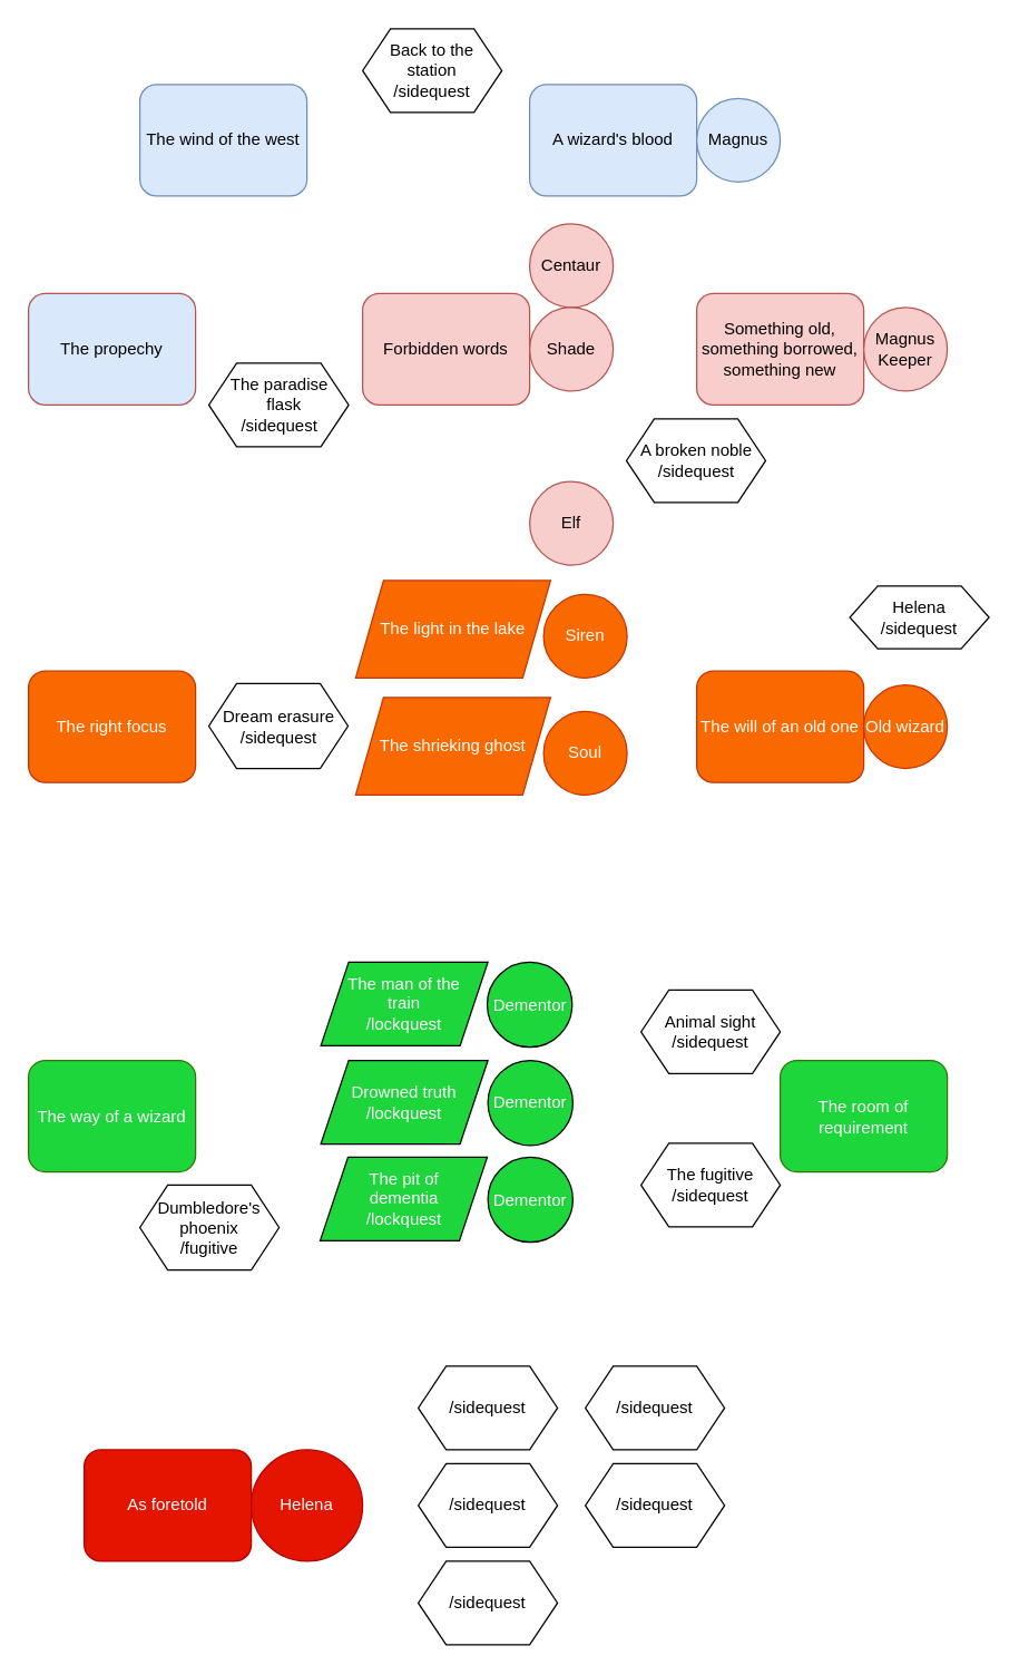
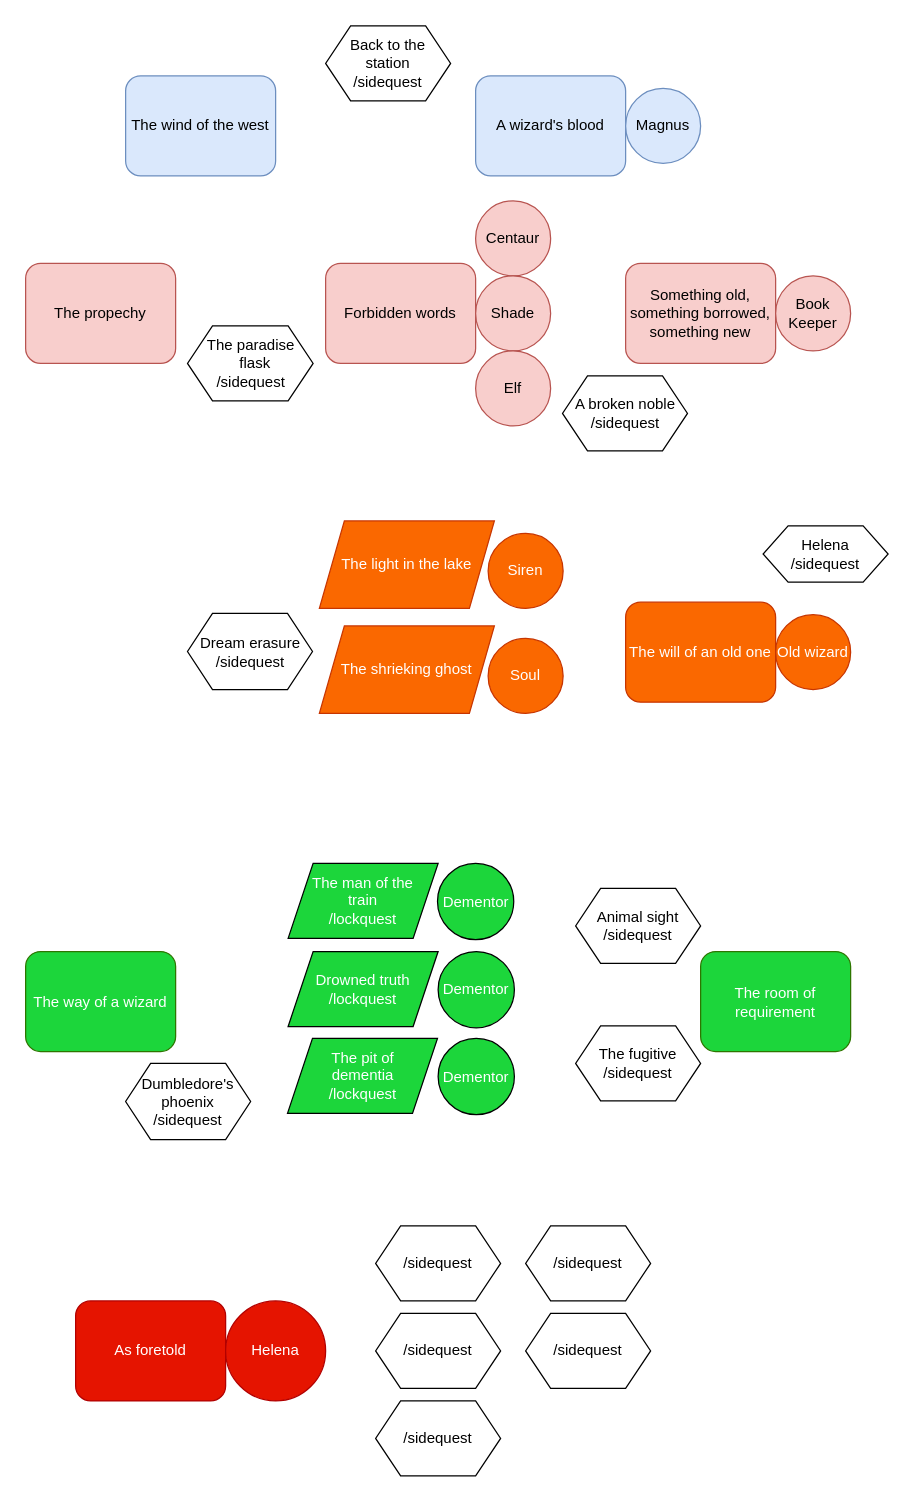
  <mxCell id="0" />
  <mxCell id="1" parent="0" />
  <mxCell id="2" value="The wind of the west" style="rounded=1;whiteSpace=wrap;html=1;fillColor=#dae8fc;strokeColor=#6c8ebf;" parent="1" vertex="1"><mxGeometry x="100" y="60" width="120" height="80" as="geometry" /></mxCell>
  <mxCell id="3" value="A wizard's blood" style="rounded=1;whiteSpace=wrap;html=1;fillColor=#dae8fc;strokeColor=#6c8ebf;" parent="1" vertex="1"><mxGeometry x="380" y="60" width="120" height="80" as="geometry" /></mxCell>
  <mxCell id="4" value="Forbidden words" style="rounded=1;whiteSpace=wrap;html=1;fillColor=#f8cecc;strokeColor=#b85450;" parent="1" vertex="1"><mxGeometry x="260" y="210" width="120" height="80" as="geometry" /></mxCell>
  <mxCell id="5" value="Something old, something borrowed, something new" style="rounded=1;whiteSpace=wrap;html=1;fillColor=#f8cecc;strokeColor=#b85450;" parent="1" vertex="1"><mxGeometry x="500" y="210" width="120" height="80" as="geometry" /></mxCell>
  <mxCell id="6" value="The will of an old one" style="rounded=1;whiteSpace=wrap;html=1;fillColor=#fa6800;strokeColor=#C73500;fontColor=#ffffff;" parent="1" vertex="1"><mxGeometry x="500" y="481" width="120" height="80" as="geometry" /></mxCell>
  <mxCell id="7" value="As foretold" style="rounded=1;whiteSpace=wrap;html=1;fillColor=#e51400;strokeColor=#B20000;fontColor=#ffffff;" parent="1" vertex="1"><mxGeometry x="60" y="1040" width="120" height="80" as="geometry" /></mxCell>
- <mxCell id="8" value="The propechy" style="rounded=1;whiteSpace=wrap;html=1;fillColor=#dae8fc;strokeColor=#b85450;" parent="1" vertex="1"><mxGeometry x="20" y="210" width="120" height="80" as="geometry" /></mxCell>
+ <mxCell id="8" value="The propechy" style="rounded=1;whiteSpace=wrap;html=1;fillColor=#f8cecc;strokeColor=#b85450;" parent="1" vertex="1"><mxGeometry x="20" y="210" width="120" height="80" as="geometry" /></mxCell>
  <mxCell id="9" value="Centaur" style="ellipse;whiteSpace=wrap;html=1;aspect=fixed;fillColor=#f8cecc;strokeColor=#b85450;" parent="1" vertex="1"><mxGeometry x="380" y="160" width="60" height="60" as="geometry" /></mxCell>
  <mxCell id="10" value="Shade" style="ellipse;whiteSpace=wrap;html=1;aspect=fixed;fillColor=#f8cecc;strokeColor=#b85450;" parent="1" vertex="1"><mxGeometry x="380" y="220" width="60" height="60" as="geometry" /></mxCell>
- <mxCell id="11" value="Elf" style="ellipse;whiteSpace=wrap;html=1;aspect=fixed;fillColor=#f8cecc;strokeColor=#b85450;" parent="1" vertex="1"><mxGeometry x="380" y="345" width="60" height="60" as="geometry" /></mxCell>
- <mxCell id="12" value="The right focus" style="rounded=1;whiteSpace=wrap;html=1;fillColor=#fa6800;strokeColor=#C73500;fontColor=#ffffff;" parent="1" vertex="1"><mxGeometry x="20" y="481" width="120" height="80" as="geometry" /></mxCell>
+ <mxCell id="11" value="Elf" style="ellipse;whiteSpace=wrap;html=1;aspect=fixed;fillColor=#f8cecc;strokeColor=#b85450;" parent="1" vertex="1"><mxGeometry x="380" y="280" width="60" height="60" as="geometry" /></mxCell>
  <mxCell id="13" value="Dream erasure&lt;br&gt;/sidequest" style="shape=hexagon;perimeter=hexagonPerimeter2;whiteSpace=wrap;html=1;fixedSize=1;" parent="1" vertex="1"><mxGeometry x="149.5" y="490" width="100" height="61" as="geometry" /></mxCell>
  <mxCell id="14" value="The paradise&lt;br&gt;&amp;nbsp; flask&lt;br&gt;/sidequest" style="shape=hexagon;perimeter=hexagonPerimeter2;whiteSpace=wrap;html=1;fixedSize=1;" parent="1" vertex="1"><mxGeometry x="149.5" y="260" width="100.5" height="60" as="geometry" /></mxCell>
- <mxCell id="15" value="Magnus&lt;br&gt;Keeper" style="ellipse;whiteSpace=wrap;html=1;aspect=fixed;fillColor=#f8cecc;strokeColor=#b85450;" parent="1" vertex="1"><mxGeometry x="620" y="220" width="60" height="60" as="geometry" /></mxCell>
+ <mxCell id="15" value="Book&lt;br&gt;Keeper" style="ellipse;whiteSpace=wrap;html=1;aspect=fixed;fillColor=#f8cecc;strokeColor=#b85450;" parent="1" vertex="1"><mxGeometry x="620" y="220" width="60" height="60" as="geometry" /></mxCell>
  <mxCell id="16" value="Siren" style="ellipse;whiteSpace=wrap;html=1;aspect=fixed;fillColor=#fa6800;strokeColor=#C73500;fontColor=#ffffff;" parent="1" vertex="1"><mxGeometry x="390" y="426" width="60" height="60" as="geometry" /></mxCell>
  <mxCell id="17" value="Soul" style="ellipse;whiteSpace=wrap;html=1;aspect=fixed;fillColor=#fa6800;strokeColor=#C73500;fontColor=#ffffff;" parent="1" vertex="1"><mxGeometry x="390" y="510" width="60" height="60" as="geometry" /></mxCell>
  <mxCell id="18" value="Back to the station&lt;br&gt;/sidequest" style="shape=hexagon;perimeter=hexagonPerimeter2;whiteSpace=wrap;html=1;fixedSize=1;" parent="1" vertex="1"><mxGeometry x="260" y="20" width="100" height="60" as="geometry" /></mxCell>
  <mxCell id="19" value="Magnus" style="ellipse;whiteSpace=wrap;html=1;aspect=fixed;fillColor=#dae8fc;strokeColor=#6c8ebf;" parent="1" vertex="1"><mxGeometry x="500" y="70" width="60" height="60" as="geometry" /></mxCell>
  <mxCell id="20" value="Old wizard" style="ellipse;whiteSpace=wrap;html=1;aspect=fixed;fillColor=#fa6800;strokeColor=#C73500;fontColor=#ffffff;" parent="1" vertex="1"><mxGeometry x="620" y="491" width="60" height="60" as="geometry" /></mxCell>
- <mxCell id="21" value="Dumbledore's&lt;br&gt;phoenix&lt;br&gt;/fugitive" style="shape=hexagon;perimeter=hexagonPerimeter2;whiteSpace=wrap;html=1;fixedSize=1;" parent="1" vertex="1"><mxGeometry x="100" y="850" width="100" height="61" as="geometry" /></mxCell>
+ <mxCell id="21" value="Dumbledore's&lt;br&gt;phoenix&lt;br&gt;/sidequest" style="shape=hexagon;perimeter=hexagonPerimeter2;whiteSpace=wrap;html=1;fixedSize=1;" parent="1" vertex="1"><mxGeometry x="100" y="850" width="100" height="61" as="geometry" /></mxCell>
  <mxCell id="22" value="Helena&lt;br&gt;/sidequest" style="shape=hexagon;perimeter=hexagonPerimeter2;whiteSpace=wrap;html=1;fixedSize=1;" parent="1" vertex="1"><mxGeometry x="610" y="420" width="100" height="45" as="geometry" /></mxCell>
  <mxCell id="23" value="A broken noble /sidequest" style="shape=hexagon;perimeter=hexagonPerimeter2;whiteSpace=wrap;html=1;fixedSize=1;" parent="1" vertex="1"><mxGeometry x="449.5" y="300" width="100" height="60" as="geometry" /></mxCell>
  <mxCell id="24" value="The way of a wizard" style="rounded=1;whiteSpace=wrap;html=1;strokeColor=#2D7600;fontColor=#ffffff;fillColor=#1CD63B;" parent="1" vertex="1"><mxGeometry x="20" y="760.5" width="120" height="80" as="geometry" /></mxCell>
  <mxCell id="25" value="&lt;font color=&quot;#ffffff&quot;&gt;The man of the&lt;br&gt;train&lt;br&gt;/lockquest&lt;/font&gt;" style="shape=parallelogram;perimeter=parallelogramPerimeter;whiteSpace=wrap;html=1;fixedSize=1;fillColor=#1CD63B;" parent="1" vertex="1"><mxGeometry x="230" y="690" width="120" height="60" as="geometry" /></mxCell>
  <mxCell id="26" value="&lt;font color=&quot;#ffffff&quot;&gt;The pit of &lt;br&gt;dementia&lt;br&gt;/lockquest&lt;/font&gt;" style="shape=parallelogram;perimeter=parallelogramPerimeter;whiteSpace=wrap;html=1;fixedSize=1;fillColor=#1CD63B;" parent="1" vertex="1"><mxGeometry x="229.5" y="830" width="120" height="60" as="geometry" /></mxCell>
  <mxCell id="27" value="&lt;font color=&quot;#ffffff&quot;&gt;Drowned truth&lt;br&gt;/lockquest&lt;br&gt;&lt;/font&gt;" style="shape=parallelogram;perimeter=parallelogramPerimeter;whiteSpace=wrap;html=1;fixedSize=1;fillColor=#1CD63B;" parent="1" vertex="1"><mxGeometry x="230" y="760.5" width="120" height="60" as="geometry" /></mxCell>
  <mxCell id="28" value="&lt;font color=&quot;#ffffff&quot;&gt;Dementor&lt;/font&gt;" style="ellipse;whiteSpace=wrap;html=1;aspect=fixed;fillColor=#1CD63B;" parent="1" vertex="1"><mxGeometry x="350" y="830" width="61" height="61" as="geometry" /></mxCell>
  <mxCell id="29" value="&lt;font color=&quot;#ffffff&quot;&gt;Dementor&lt;/font&gt;" style="ellipse;whiteSpace=wrap;html=1;aspect=fixed;fillColor=#1CD63B;" parent="1" vertex="1"><mxGeometry x="350" y="760.5" width="61" height="61" as="geometry" /></mxCell>
  <mxCell id="30" value="Animal sight&lt;br&gt;/sidequest" style="shape=hexagon;perimeter=hexagonPerimeter2;whiteSpace=wrap;html=1;fixedSize=1;" parent="1" vertex="1"><mxGeometry x="460" y="710" width="100" height="60" as="geometry" /></mxCell>
  <mxCell id="31" value="The room of requirement" style="rounded=1;whiteSpace=wrap;html=1;strokeColor=#2D7600;fontColor=#ffffff;fillColor=#1CD63B;" parent="1" vertex="1"><mxGeometry x="560" y="760.5" width="120" height="80" as="geometry" /></mxCell>
  <mxCell id="32" value="The fugitive&lt;br&gt;/sidequest" style="shape=hexagon;perimeter=hexagonPerimeter2;whiteSpace=wrap;html=1;fixedSize=1;" parent="1" vertex="1"><mxGeometry x="460" y="820" width="100" height="60" as="geometry" /></mxCell>
  <mxCell id="33" value="Helena" style="ellipse;whiteSpace=wrap;html=1;aspect=fixed;fillColor=#e51400;strokeColor=#B20000;fontColor=#ffffff;" parent="1" vertex="1"><mxGeometry x="180" y="1040" width="80" height="80" as="geometry" /></mxCell>
  <mxCell id="34" value="/sidequest" style="shape=hexagon;perimeter=hexagonPerimeter2;whiteSpace=wrap;html=1;fixedSize=1;" parent="1" vertex="1"><mxGeometry x="300" y="980" width="100" height="60" as="geometry" /></mxCell>
  <mxCell id="35" value="/sidequest" style="shape=hexagon;perimeter=hexagonPerimeter2;whiteSpace=wrap;html=1;fixedSize=1;" parent="1" vertex="1"><mxGeometry x="300" y="1050" width="100" height="60" as="geometry" /></mxCell>
  <mxCell id="36" value="/sidequest" style="shape=hexagon;perimeter=hexagonPerimeter2;whiteSpace=wrap;html=1;fixedSize=1;" parent="1" vertex="1"><mxGeometry x="300" y="1120" width="100" height="60" as="geometry" /></mxCell>
  <mxCell id="37" value="/sidequest" style="shape=hexagon;perimeter=hexagonPerimeter2;whiteSpace=wrap;html=1;fixedSize=1;" parent="1" vertex="1"><mxGeometry x="420" y="980" width="100" height="60" as="geometry" /></mxCell>
  <mxCell id="38" value="/sidequest" style="shape=hexagon;perimeter=hexagonPerimeter2;whiteSpace=wrap;html=1;fixedSize=1;" parent="1" vertex="1"><mxGeometry x="420" y="1050" width="100" height="60" as="geometry" /></mxCell>
  <mxCell id="39" value="The light in the lake" style="shape=parallelogram;perimeter=parallelogramPerimeter;whiteSpace=wrap;html=1;fixedSize=1;rounded=0;glass=0;fillColor=#fa6800;strokeColor=#C73500;fontColor=#ffffff;" parent="1" vertex="1"><mxGeometry x="255" y="416" width="140" height="70" as="geometry" /></mxCell>
  <mxCell id="40" value="The shrieking ghost" style="shape=parallelogram;perimeter=parallelogramPerimeter;whiteSpace=wrap;html=1;fixedSize=1;rounded=0;glass=0;fillColor=#fa6800;strokeColor=#C73500;fontColor=#ffffff;" parent="1" vertex="1"><mxGeometry x="255" y="500" width="140" height="70" as="geometry" /></mxCell>
  <mxCell id="41" value="&lt;font color=&quot;#ffffff&quot;&gt;Dementor&lt;/font&gt;" style="ellipse;whiteSpace=wrap;html=1;aspect=fixed;fillColor=#1CD63B;" parent="1" vertex="1"><mxGeometry x="349.5" y="690" width="61" height="61" as="geometry" /></mxCell>
